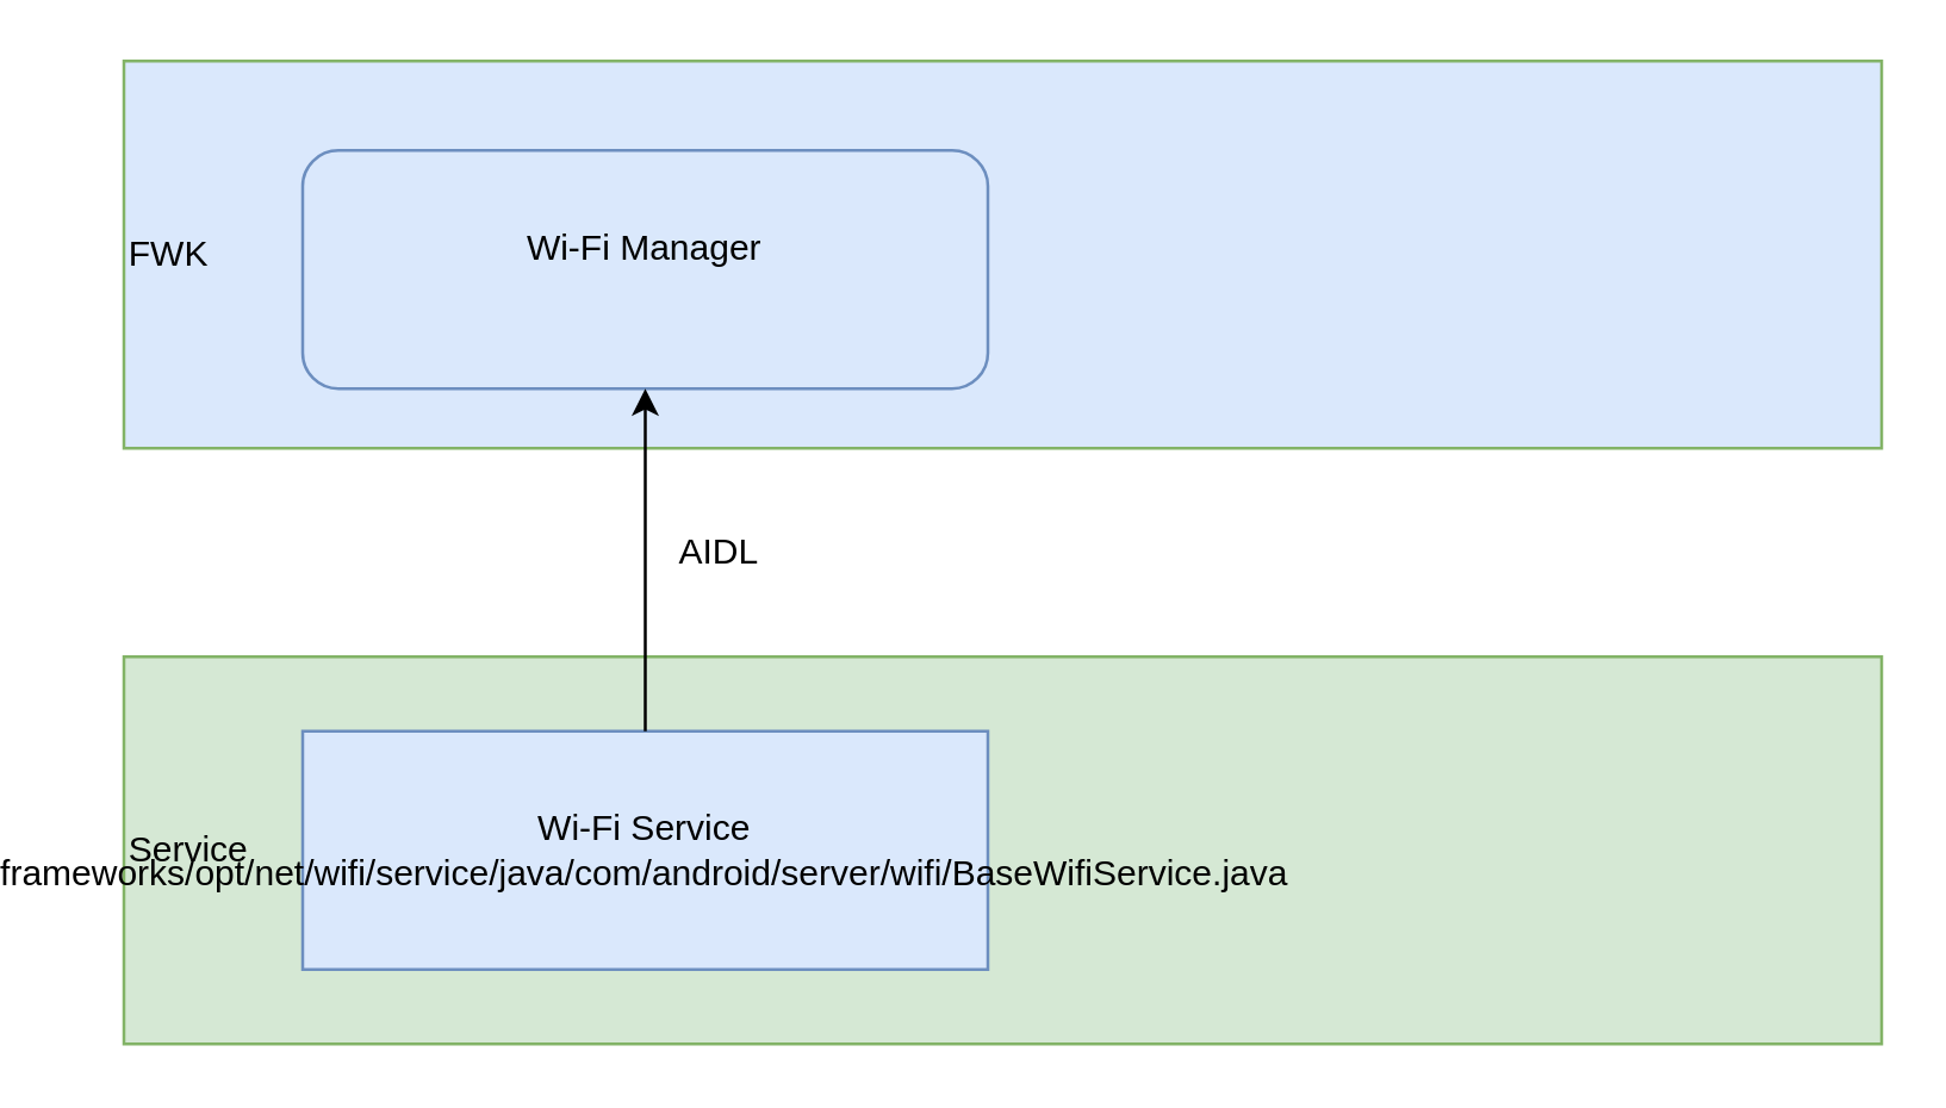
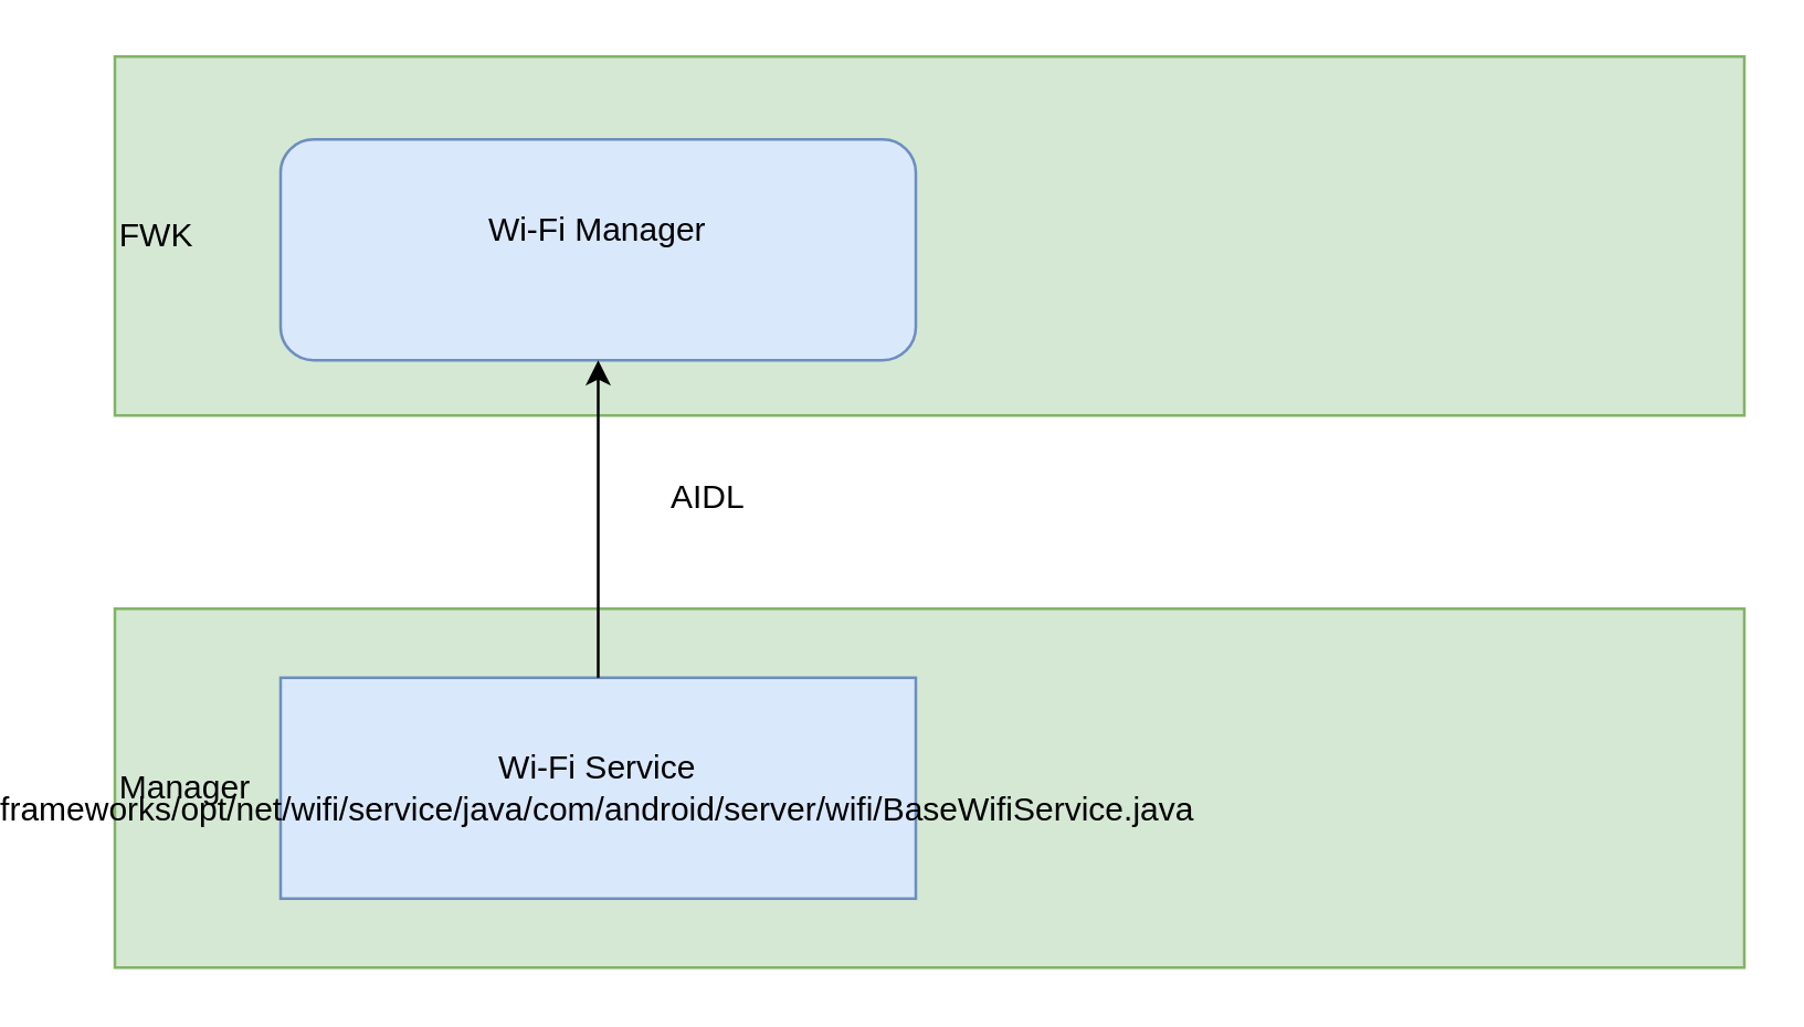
  <mxCell id="0" />
  <mxCell id="1" parent="0" />
- <mxCell id="2" value="FWK" style="rounded=0;whiteSpace=wrap;html=1;align=left;fillColor=#dae8fc;strokeColor=#82b366;" vertex="1" parent="1"><mxGeometry x="20" y="20" width="590" height="130" as="geometry" /></mxCell>
+ <mxCell id="2" value="FWK" style="rounded=0;whiteSpace=wrap;html=1;align=left;fillColor=#d5e8d4;strokeColor=#82b366;" vertex="1" parent="1"><mxGeometry x="20" y="20" width="590" height="130" as="geometry" /></mxCell>
  <mxCell id="3" value="Wi-Fi Manager&lt;div&gt;&lt;br&gt;&lt;/div&gt;" style="whiteSpace=wrap;html=1;fillColor=#dae8fc;strokeColor=#6c8ebf;rounded=1;" vertex="1" parent="1"><mxGeometry x="80" y="50" width="230" height="80" as="geometry" /></mxCell>
- <mxCell id="4" value="Service" style="rounded=0;whiteSpace=wrap;html=1;align=left;fillColor=#d5e8d4;strokeColor=#82b366;" vertex="1" parent="1"><mxGeometry x="20" y="220" width="590" height="130" as="geometry" /></mxCell>
+ <mxCell id="4" value="Manager" style="rounded=0;whiteSpace=wrap;html=1;align=left;fillColor=#d5e8d4;strokeColor=#82b366;" vertex="1" parent="1"><mxGeometry x="20" y="220" width="590" height="130" as="geometry" /></mxCell>
  <mxCell id="5" value="Wi-Fi Service&lt;br&gt;frameworks/opt/net/wifi/service/java/com/android/server/wifi/BaseWifiService.java" style="rounded=0;whiteSpace=wrap;html=1;fillColor=#dae8fc;strokeColor=#6c8ebf;" vertex="1" parent="1"><mxGeometry x="80" y="245" width="230" height="80" as="geometry" /></mxCell>
  <mxCell id="6" value="" style="endArrow=classic;html=1;rounded=0;entryX=0.5;entryY=1;entryDx=0;entryDy=0;" edge="1" parent="1" source="5" target="3"><mxGeometry width="50" height="50" relative="1" as="geometry"><mxPoint x="320" y="270" as="sourcePoint" /><mxPoint x="370" y="220" as="targetPoint" /></mxGeometry></mxCell>
- <mxCell id="7" value="AIDL" style="text;html=1;align=center;verticalAlign=middle;whiteSpace=wrap;rounded=0;" vertex="1" parent="1"><mxGeometry x="190" y="170" width="60" height="30" as="geometry" /></mxCell>
+ <mxCell id="7" value="AIDL" style="text;html=1;align=center;verticalAlign=middle;whiteSpace=wrap;rounded=0;" vertex="1" parent="1"><mxGeometry x="205" y="165" width="60" height="30" as="geometry" /></mxCell>
